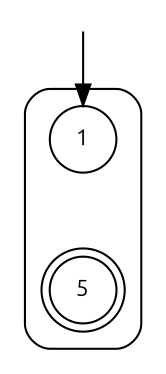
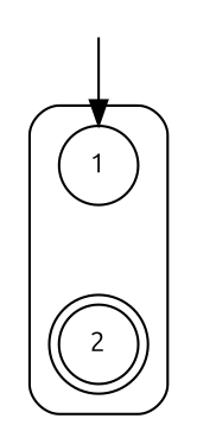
  digraph {
    fontname=Ubuntu
    fontsize=11
    rankdir=TB
    node [fontname=Ubuntu fontsize=11]
    edge [fontname=Ubuntu fontsize=11]
    1 [height=0.15 shape=circle width=0.15]
-   2 [height=0.15 shape=doublecircle width=0.15 label=5]
+   2 [height=0.15 shape=doublecircle width=0.15]
    0 [height=0.15 shape=point style=invis width=0.15]
    subgraph cluster_1 {
      color=black
      style=rounded
      1
      2
    }
    1 -> 2 [style=invis]
    0 -> 1
  }
